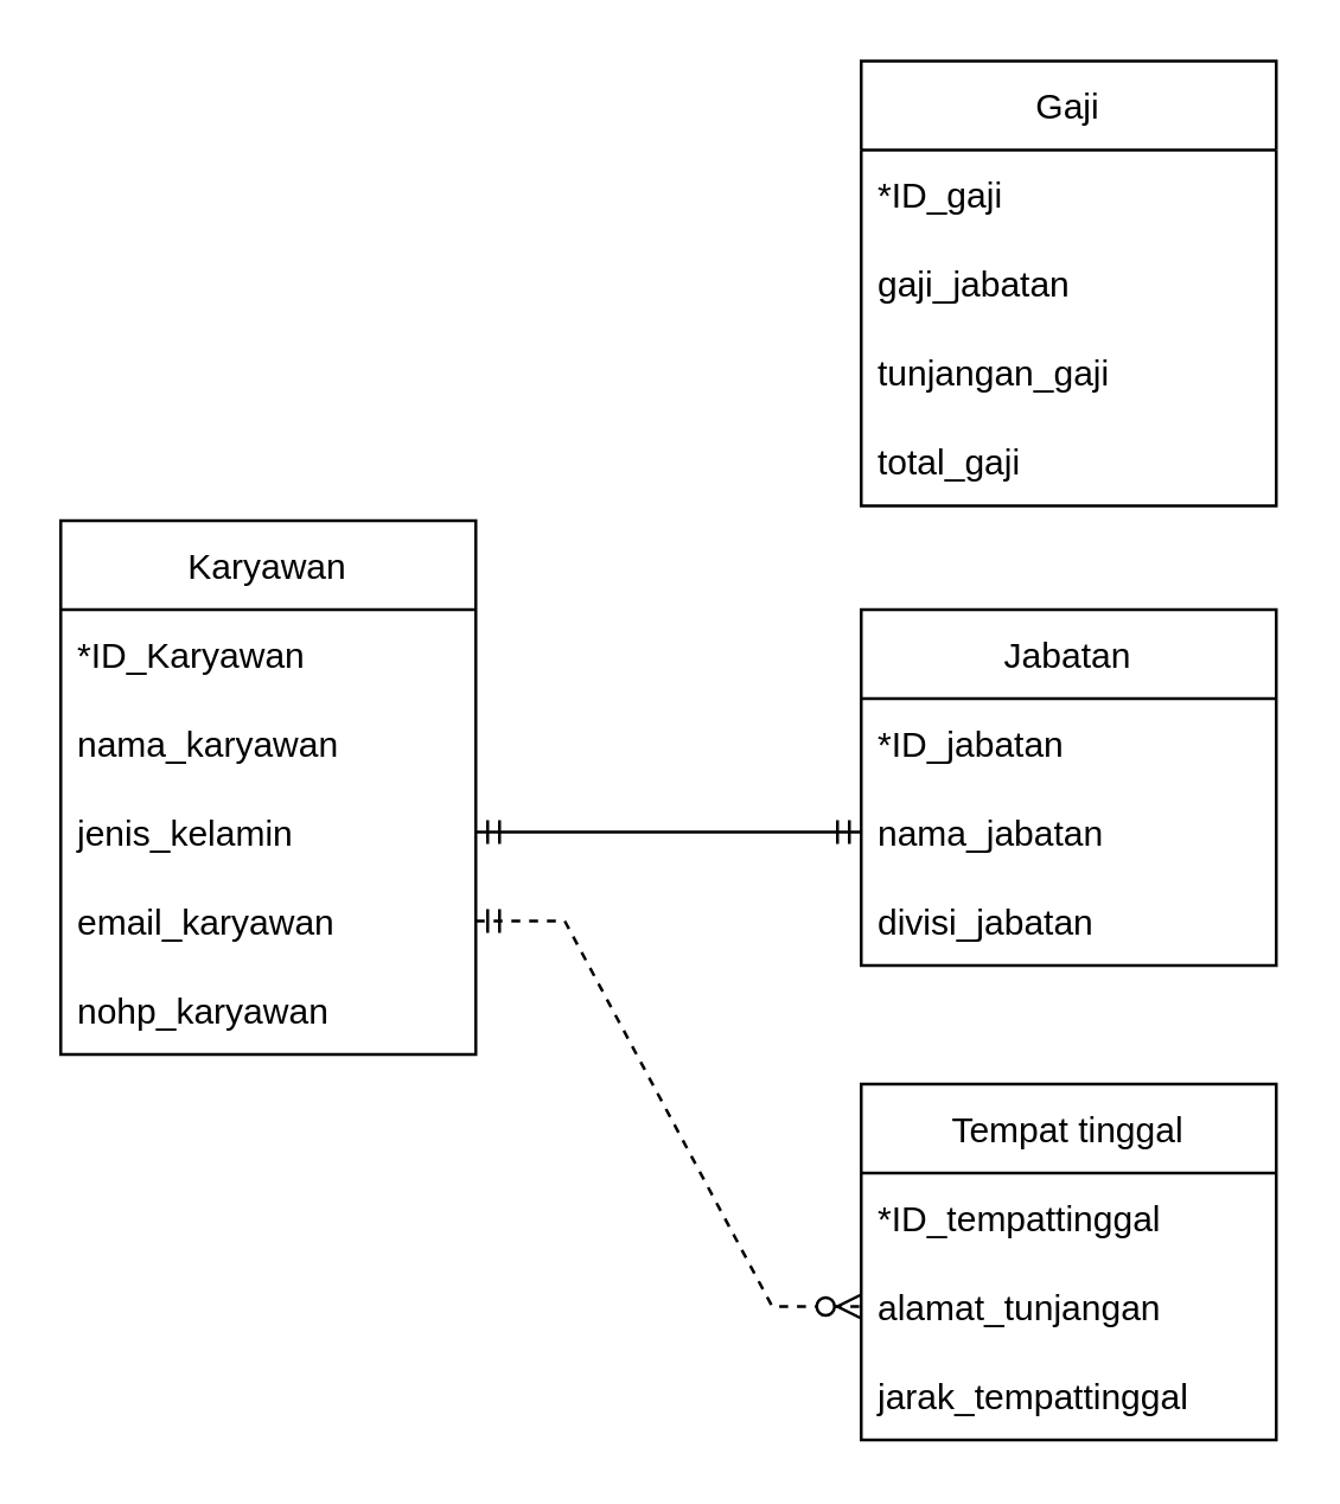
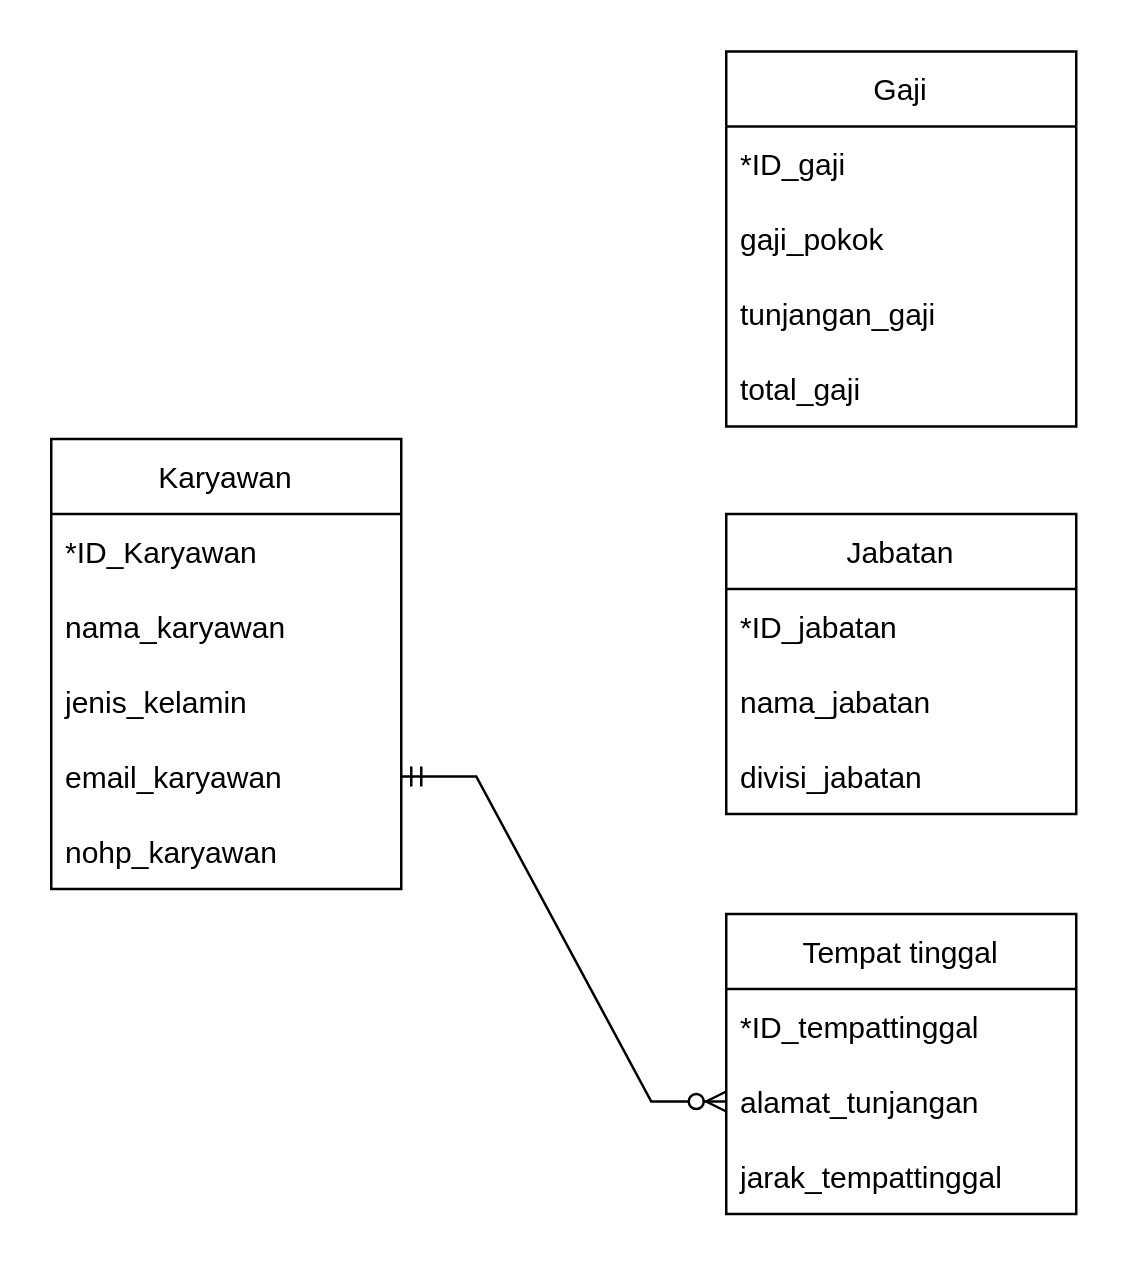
  <mxCell id="0" />
  <mxCell id="1" parent="0" />
  <mxCell id="2" value="Gaji" style="swimlane;fontStyle=0;childLayout=stackLayout;horizontal=1;startSize=30;horizontalStack=0;resizeParent=1;resizeParentMax=0;resizeLast=0;collapsible=1;marginBottom=0;" vertex="1" parent="1"><mxGeometry x="290" y="20" width="140" height="150" as="geometry" /></mxCell>
  <mxCell id="3" value="*ID_gaji" style="text;strokeColor=none;fillColor=none;align=left;verticalAlign=middle;spacingLeft=4;spacingRight=4;overflow=hidden;points=[[0,0.5],[1,0.5]];portConstraint=eastwest;rotatable=0;" vertex="1" parent="2"><mxGeometry y="30" width="140" height="30" as="geometry" /></mxCell>
- <mxCell id="4" value="gaji_jabatan" style="text;strokeColor=none;fillColor=none;align=left;verticalAlign=middle;spacingLeft=4;spacingRight=4;overflow=hidden;points=[[0,0.5],[1,0.5]];portConstraint=eastwest;rotatable=0;" vertex="1" parent="2"><mxGeometry y="60" width="140" height="30" as="geometry" /></mxCell>
+ <mxCell id="4" value="gaji_pokok" style="text;strokeColor=none;fillColor=none;align=left;verticalAlign=middle;spacingLeft=4;spacingRight=4;overflow=hidden;points=[[0,0.5],[1,0.5]];portConstraint=eastwest;rotatable=0;" vertex="1" parent="2"><mxGeometry y="60" width="140" height="30" as="geometry" /></mxCell>
  <mxCell id="5" value="tunjangan_gaji" style="text;strokeColor=none;fillColor=none;align=left;verticalAlign=middle;spacingLeft=4;spacingRight=4;overflow=hidden;points=[[0,0.5],[1,0.5]];portConstraint=eastwest;rotatable=0;" vertex="1" parent="2"><mxGeometry y="90" width="140" height="30" as="geometry" /></mxCell>
  <mxCell id="6" value="total_gaji" style="text;strokeColor=none;fillColor=none;align=left;verticalAlign=middle;spacingLeft=4;spacingRight=4;overflow=hidden;points=[[0,0.5],[1,0.5]];portConstraint=eastwest;rotatable=0;" vertex="1" parent="2"><mxGeometry y="120" width="140" height="30" as="geometry" /></mxCell>
  <mxCell id="7" value="Jabatan" style="swimlane;fontStyle=0;childLayout=stackLayout;horizontal=1;startSize=30;horizontalStack=0;resizeParent=1;resizeParentMax=0;resizeLast=0;collapsible=1;marginBottom=0;" vertex="1" parent="1"><mxGeometry x="290" y="205" width="140" height="120" as="geometry" /></mxCell>
  <mxCell id="8" value="*ID_jabatan" style="text;strokeColor=none;fillColor=none;align=left;verticalAlign=middle;spacingLeft=4;spacingRight=4;overflow=hidden;points=[[0,0.5],[1,0.5]];portConstraint=eastwest;rotatable=0;" vertex="1" parent="7"><mxGeometry y="30" width="140" height="30" as="geometry" /></mxCell>
  <mxCell id="9" value="nama_jabatan" style="text;strokeColor=none;fillColor=none;align=left;verticalAlign=middle;spacingLeft=4;spacingRight=4;overflow=hidden;points=[[0,0.5],[1,0.5]];portConstraint=eastwest;rotatable=0;" vertex="1" parent="7"><mxGeometry y="60" width="140" height="30" as="geometry" /></mxCell>
  <mxCell id="10" value="divisi_jabatan" style="text;strokeColor=none;fillColor=none;align=left;verticalAlign=middle;spacingLeft=4;spacingRight=4;overflow=hidden;points=[[0,0.5],[1,0.5]];portConstraint=eastwest;rotatable=0;" vertex="1" parent="7"><mxGeometry y="90" width="140" height="30" as="geometry" /></mxCell>
  <mxCell id="11" value="Karyawan" style="swimlane;fontStyle=0;childLayout=stackLayout;horizontal=1;startSize=30;horizontalStack=0;resizeParent=1;resizeParentMax=0;resizeLast=0;collapsible=1;marginBottom=0;" vertex="1" parent="1"><mxGeometry x="20" y="175" width="140" height="180" as="geometry" /></mxCell>
  <mxCell id="12" value="*ID_Karyawan" style="text;strokeColor=none;fillColor=none;align=left;verticalAlign=middle;spacingLeft=4;spacingRight=4;overflow=hidden;points=[[0,0.5],[1,0.5]];portConstraint=eastwest;rotatable=0;" vertex="1" parent="11"><mxGeometry y="30" width="140" height="30" as="geometry" /></mxCell>
  <mxCell id="13" value="nama_karyawan" style="text;strokeColor=none;fillColor=none;align=left;verticalAlign=middle;spacingLeft=4;spacingRight=4;overflow=hidden;points=[[0,0.5],[1,0.5]];portConstraint=eastwest;rotatable=0;" vertex="1" parent="11"><mxGeometry y="60" width="140" height="30" as="geometry" /></mxCell>
  <mxCell id="14" value="jenis_kelamin" style="text;strokeColor=none;fillColor=none;align=left;verticalAlign=middle;spacingLeft=4;spacingRight=4;overflow=hidden;points=[[0,0.5],[1,0.5]];portConstraint=eastwest;rotatable=0;" vertex="1" parent="11"><mxGeometry y="90" width="140" height="30" as="geometry" /></mxCell>
  <mxCell id="15" value="email_karyawan" style="text;strokeColor=none;fillColor=none;align=left;verticalAlign=middle;spacingLeft=4;spacingRight=4;overflow=hidden;points=[[0,0.5],[1,0.5]];portConstraint=eastwest;rotatable=0;" vertex="1" parent="11"><mxGeometry y="120" width="140" height="30" as="geometry" /></mxCell>
  <mxCell id="16" value="nohp_karyawan" style="text;strokeColor=none;fillColor=none;align=left;verticalAlign=middle;spacingLeft=4;spacingRight=4;overflow=hidden;points=[[0,0.5],[1,0.5]];portConstraint=eastwest;rotatable=0;" vertex="1" parent="11"><mxGeometry y="150" width="140" height="30" as="geometry" /></mxCell>
  <mxCell id="17" value="Tempat tinggal" style="swimlane;fontStyle=0;childLayout=stackLayout;horizontal=1;startSize=30;horizontalStack=0;resizeParent=1;resizeParentMax=0;resizeLast=0;collapsible=1;marginBottom=0;" vertex="1" parent="1"><mxGeometry x="290" y="365" width="140" height="120" as="geometry" /></mxCell>
  <mxCell id="18" value="*ID_tempattinggal" style="text;strokeColor=none;fillColor=none;align=left;verticalAlign=middle;spacingLeft=4;spacingRight=4;overflow=hidden;points=[[0,0.5],[1,0.5]];portConstraint=eastwest;rotatable=0;" vertex="1" parent="17"><mxGeometry y="30" width="140" height="30" as="geometry" /></mxCell>
  <mxCell id="19" value="alamat_tunjangan" style="text;strokeColor=none;fillColor=none;align=left;verticalAlign=middle;spacingLeft=4;spacingRight=4;overflow=hidden;points=[[0,0.5],[1,0.5]];portConstraint=eastwest;rotatable=0;" vertex="1" parent="17"><mxGeometry y="60" width="140" height="30" as="geometry" /></mxCell>
  <mxCell id="20" value="jarak_tempattinggal" style="text;strokeColor=none;fillColor=none;align=left;verticalAlign=middle;spacingLeft=4;spacingRight=4;overflow=hidden;points=[[0,0.5],[1,0.5]];portConstraint=eastwest;rotatable=0;" vertex="1" parent="17"><mxGeometry y="90" width="140" height="30" as="geometry" /></mxCell>
- <mxCell id="21" value="" style="edgeStyle=entityRelationEdgeStyle;fontSize=12;html=1;endArrow=ERmandOne;startArrow=ERmandOne;rounded=0;exitX=1;exitY=0.5;exitDx=0;exitDy=0;entryX=0;entryY=0.5;entryDx=0;entryDy=0;" edge="1" parent="1" source="14" target="9"><mxGeometry width="100" height="100" relative="1" as="geometry"><mxPoint x="220" y="305" as="sourcePoint" /><mxPoint x="320" y="205" as="targetPoint" /></mxGeometry></mxCell>
- <mxCell id="22" value="" style="edgeStyle=entityRelationEdgeStyle;fontSize=12;html=1;endArrow=ERzeroToMany;startArrow=ERmandOne;rounded=0;exitX=1;exitY=0.5;exitDx=0;exitDy=0;entryX=0;entryY=0.5;entryDx=0;entryDy=0;dashed=1;" edge="1" parent="1" source="15" target="19"><mxGeometry width="100" height="100" relative="1" as="geometry"><mxPoint x="220" y="305" as="sourcePoint" /><mxPoint x="320" y="205" as="targetPoint" /></mxGeometry></mxCell>
+ <mxCell id="22" value="" style="edgeStyle=entityRelationEdgeStyle;fontSize=12;html=1;endArrow=ERzeroToMany;startArrow=ERmandOne;rounded=0;exitX=1;exitY=0.5;exitDx=0;exitDy=0;entryX=0;entryY=0.5;entryDx=0;entryDy=0;" edge="1" parent="1" source="15" target="19"><mxGeometry width="100" height="100" relative="1" as="geometry"><mxPoint x="220" y="305" as="sourcePoint" /><mxPoint x="320" y="205" as="targetPoint" /></mxGeometry></mxCell>
